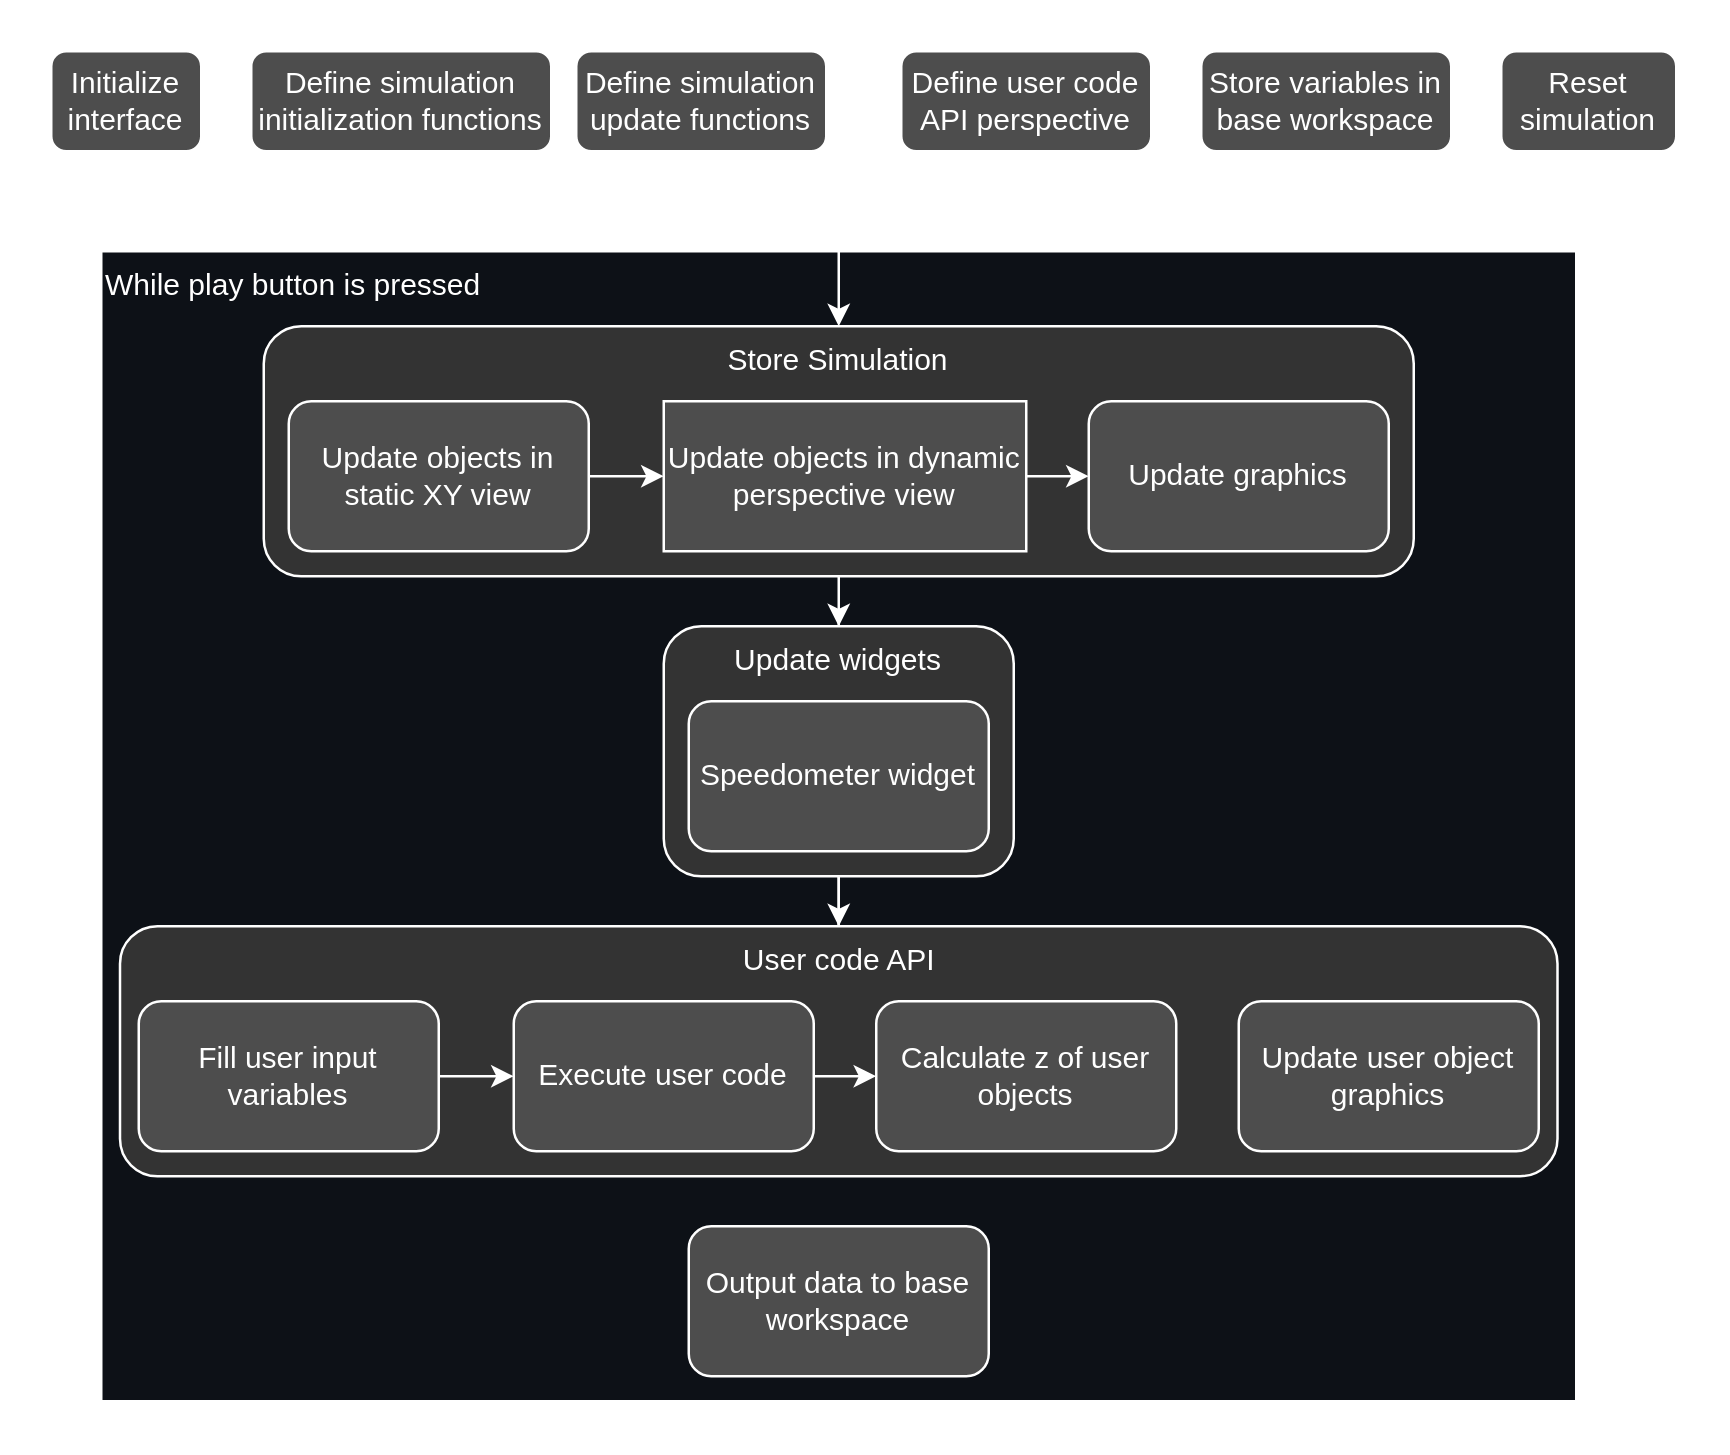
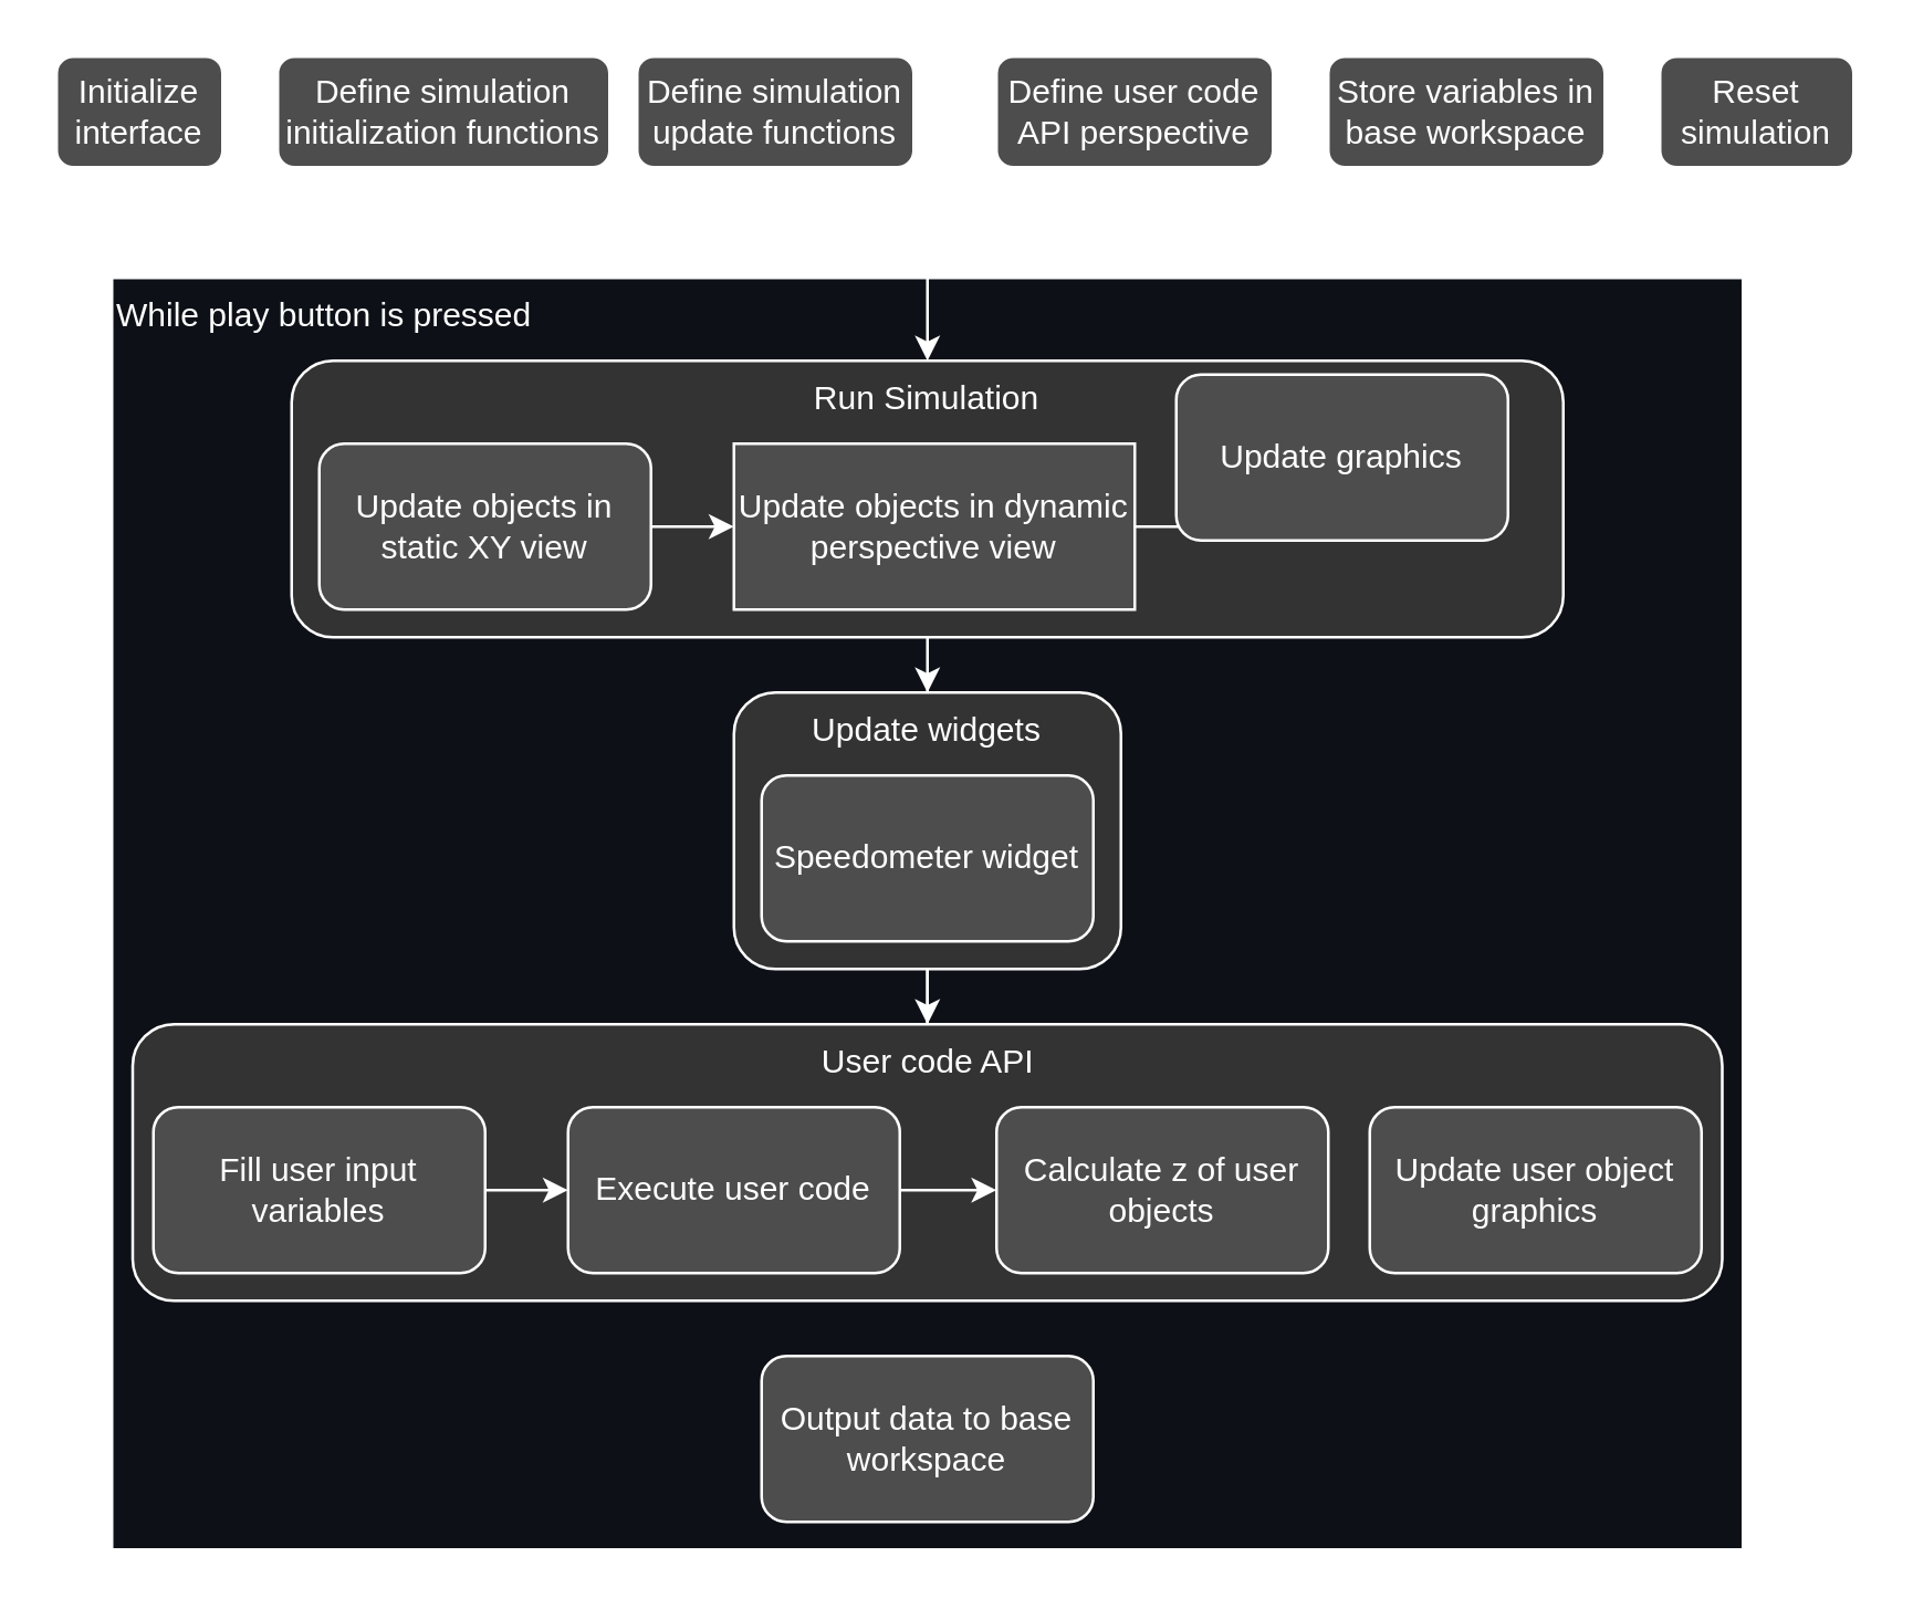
  <mxCell id="0" />
  <mxCell id="1" parent="0" />
  <mxCell id="2" value="While play button is pressed" style="rounded=0;whiteSpace=wrap;html=1;strokeColor=#FFFFFF;fontColor=#FFFFFF;fillColor=#0D1117;fontStyle=0;align=left;verticalAlign=top;" vertex="1" parent="1"><mxGeometry x="40" y="100" width="590" height="460" as="geometry" /></mxCell>
  <mxCell id="3" value="" style="edgeStyle=orthogonalEdgeStyle;rounded=0;orthogonalLoop=1;jettySize=auto;html=1;strokeColor=#FFFFFF;fontColor=#FFFFFF;" edge="1" parent="1" source="4" target="26"><mxGeometry relative="1" as="geometry" /></mxCell>
  <mxCell id="4" value="User code API" style="rounded=1;whiteSpace=wrap;html=1;strokeColor=#FFFFFF;fontColor=#FFFFFF;fillColor=#333333;align=center;verticalAlign=top;" vertex="1" parent="1"><mxGeometry x="47.5" y="370" width="575" height="100" as="geometry" /></mxCell>
  <mxCell id="5" style="edgeStyle=orthogonalEdgeStyle;rounded=0;orthogonalLoop=1;jettySize=auto;html=1;entryX=0.5;entryY=0;entryDx=0;entryDy=0;strokeColor=#FFFFFF;fontColor=#FFFFFF;" edge="1" parent="1" source="6" target="4"><mxGeometry relative="1" as="geometry" /></mxCell>
  <mxCell id="6" value="Update widgets" style="rounded=1;whiteSpace=wrap;html=1;strokeColor=#FFFFFF;fontColor=#FFFFFF;fillColor=#333333;align=center;verticalAlign=top;" vertex="1" parent="1"><mxGeometry x="265" y="250" width="140" height="100" as="geometry" /></mxCell>
  <mxCell id="7" value="" style="edgeStyle=orthogonalEdgeStyle;rounded=0;orthogonalLoop=1;jettySize=auto;html=1;strokeColor=#FFFFFF;fontColor=#FFFFFF;" edge="1" parent="1" source="8" target="6"><mxGeometry relative="1" as="geometry" /></mxCell>
- <mxCell id="8" value="Store Simulation" style="rounded=1;whiteSpace=wrap;html=1;strokeColor=#FFFFFF;fontColor=#FFFFFF;fillColor=#333333;align=center;verticalAlign=top;" vertex="1" parent="1"><mxGeometry x="105" y="130" width="460" height="100" as="geometry" /></mxCell>
+ <mxCell id="8" value="Run Simulation" style="rounded=1;whiteSpace=wrap;html=1;strokeColor=#FFFFFF;fontColor=#FFFFFF;fillColor=#333333;align=center;verticalAlign=top;" vertex="1" parent="1"><mxGeometry x="105" y="130" width="460" height="100" as="geometry" /></mxCell>
  <mxCell id="9" value="" style="edgeStyle=orthogonalEdgeStyle;rounded=0;orthogonalLoop=1;jettySize=auto;html=1;fontColor=#000000;strokeColor=#FFFFFF;" edge="1" parent="1" source="10" target="12"><mxGeometry relative="1" as="geometry" /></mxCell>
  <mxCell id="10" value="Initialize&lt;br&gt;interface" style="rounded=1;whiteSpace=wrap;html=1;fillColor=#4D4D4D;fontColor=#FFFFFF;strokeColor=#FFFFFF;" vertex="1" parent="1"><mxGeometry x="20" y="20" width="60" height="40" as="geometry" /></mxCell>
  <mxCell id="11" value="" style="edgeStyle=orthogonalEdgeStyle;rounded=0;orthogonalLoop=1;jettySize=auto;html=1;fontColor=#000000;strokeColor=#FFFFFF;" edge="1" parent="1" source="12" target="14"><mxGeometry relative="1" as="geometry" /></mxCell>
  <mxCell id="12" value="Define simulation initialization functions" style="whiteSpace=wrap;html=1;fillColor=#4D4D4D;rounded=1;fontColor=#FFFFFF;strokeColor=#FFFFFF;" vertex="1" parent="1"><mxGeometry x="100" y="20" width="120" height="40" as="geometry" /></mxCell>
  <mxCell id="13" value="" style="edgeStyle=orthogonalEdgeStyle;rounded=0;orthogonalLoop=1;jettySize=auto;html=1;fontColor=#000000;strokeColor=#FFFFFF;" edge="1" parent="1" source="14" target="16"><mxGeometry relative="1" as="geometry" /></mxCell>
  <mxCell id="14" value="Define simulation update functions" style="whiteSpace=wrap;html=1;fillColor=#4D4D4D;rounded=1;fontColor=#FFFFFF;strokeColor=#FFFFFF;" vertex="1" parent="1"><mxGeometry x="230" y="20" width="100" height="40" as="geometry" /></mxCell>
  <mxCell id="15" value="" style="edgeStyle=orthogonalEdgeStyle;rounded=0;orthogonalLoop=1;jettySize=auto;html=1;fontColor=#000000;strokeColor=#FFFFFF;" edge="1" parent="1" source="16" target="18"><mxGeometry relative="1" as="geometry" /></mxCell>
  <mxCell id="16" value="Define user code API perspective" style="whiteSpace=wrap;html=1;fillColor=#4D4D4D;rounded=1;fontColor=#FFFFFF;strokeColor=#FFFFFF;" vertex="1" parent="1"><mxGeometry x="360" y="20" width="100" height="40" as="geometry" /></mxCell>
  <mxCell id="17" value="" style="edgeStyle=orthogonalEdgeStyle;rounded=0;orthogonalLoop=1;jettySize=auto;html=1;fontColor=#000000;strokeColor=#FFFFFF;" edge="1" parent="1" source="18" target="8"><mxGeometry relative="1" as="geometry" /></mxCell>
  <mxCell id="18" value="Store variables in base workspace" style="whiteSpace=wrap;html=1;fillColor=#4D4D4D;rounded=1;fontColor=#FFFFFF;strokeColor=#FFFFFF;" vertex="1" parent="1"><mxGeometry x="480" y="20" width="100" height="40" as="geometry" /></mxCell>
  <mxCell id="19" value="Reset simulation" style="whiteSpace=wrap;html=1;fillColor=#4D4D4D;rounded=1;fontColor=#FFFFFF;strokeColor=#FFFFFF;" vertex="1" parent="1"><mxGeometry x="600" y="20" width="70" height="40" as="geometry" /></mxCell>
  <mxCell id="20" style="edgeStyle=orthogonalEdgeStyle;rounded=0;orthogonalLoop=1;jettySize=auto;html=1;exitX=0.5;exitY=1;exitDx=0;exitDy=0;fontColor=#000000;" edge="1" parent="1" source="10" target="10"><mxGeometry relative="1" as="geometry" /></mxCell>
  <mxCell id="21" value="" style="edgeStyle=orthogonalEdgeStyle;rounded=0;orthogonalLoop=1;jettySize=auto;html=1;strokeColor=#FFFFFF;fontColor=#FFFFFF;" edge="1" parent="1" source="22" target="24"><mxGeometry relative="1" as="geometry" /></mxCell>
  <mxCell id="22" value="Update objects in static XY view" style="whiteSpace=wrap;html=1;fillColor=#4D4D4D;strokeColor=#FFFFFF;fontColor=#FFFFFF;rounded=1;" vertex="1" parent="1"><mxGeometry x="115" y="160" width="120" height="60" as="geometry" /></mxCell>
  <mxCell id="23" value="" style="edgeStyle=orthogonalEdgeStyle;rounded=0;orthogonalLoop=1;jettySize=auto;html=1;strokeColor=#FFFFFF;fontColor=#FFFFFF;" edge="1" parent="1" source="24" target="25"><mxGeometry relative="1" as="geometry" /></mxCell>
  <mxCell id="24" value="Update objects in dynamic perspective view" style="whiteSpace=wrap;html=1;fillColor=#4D4D4D;strokeColor=#FFFFFF;fontColor=#FFFFFF;rounded=0;" vertex="1" parent="1"><mxGeometry x="265" y="160" width="145" height="60" as="geometry" /></mxCell>
- <mxCell id="25" value="Update graphics" style="whiteSpace=wrap;html=1;fillColor=#4D4D4D;strokeColor=#FFFFFF;fontColor=#FFFFFF;rounded=1;" vertex="1" parent="1"><mxGeometry x="435" y="160" width="120" height="60" as="geometry" /></mxCell>
+ <mxCell id="25" value="Update graphics" style="whiteSpace=wrap;html=1;fillColor=#4D4D4D;strokeColor=#FFFFFF;fontColor=#FFFFFF;rounded=1;" vertex="1" parent="1"><mxGeometry x="425" y="135" width="120" height="60" as="geometry" /></mxCell>
  <mxCell id="26" value="Speedometer widget" style="whiteSpace=wrap;html=1;fillColor=#4D4D4D;strokeColor=#FFFFFF;fontColor=#FFFFFF;rounded=1;" vertex="1" parent="1"><mxGeometry x="275" y="280" width="120" height="60" as="geometry" /></mxCell>
  <mxCell id="27" value="" style="edgeStyle=orthogonalEdgeStyle;rounded=0;orthogonalLoop=1;jettySize=auto;html=1;strokeColor=#FFFFFF;fontColor=#FFFFFF;" edge="1" parent="1" source="28" target="30"><mxGeometry relative="1" as="geometry" /></mxCell>
  <mxCell id="28" value="Fill user input variables" style="whiteSpace=wrap;html=1;fillColor=#4D4D4D;strokeColor=#FFFFFF;fontColor=#FFFFFF;rounded=1;" vertex="1" parent="1"><mxGeometry x="55" y="400" width="120" height="60" as="geometry" /></mxCell>
  <mxCell id="29" value="" style="edgeStyle=orthogonalEdgeStyle;rounded=0;orthogonalLoop=1;jettySize=auto;html=1;strokeColor=#FFFFFF;fontColor=#FFFFFF;" edge="1" parent="1" source="30" target="31"><mxGeometry relative="1" as="geometry" /></mxCell>
  <mxCell id="30" value="Execute user code" style="whiteSpace=wrap;html=1;fillColor=#4D4D4D;strokeColor=#FFFFFF;fontColor=#FFFFFF;rounded=1;" vertex="1" parent="1"><mxGeometry x="205" y="400" width="120" height="60" as="geometry" /></mxCell>
- <mxCell id="31" value="Calculate z of user objects" style="whiteSpace=wrap;html=1;fillColor=#4D4D4D;strokeColor=#FFFFFF;fontColor=#FFFFFF;rounded=1;" vertex="1" parent="1"><mxGeometry x="350" y="400" width="120" height="60" as="geometry" /></mxCell>
+ <mxCell id="31" value="Calculate z of user objects" style="whiteSpace=wrap;html=1;fillColor=#4D4D4D;strokeColor=#FFFFFF;fontColor=#FFFFFF;rounded=1;" vertex="1" parent="1"><mxGeometry x="360" y="400" width="120" height="60" as="geometry" /></mxCell>
  <mxCell id="32" value="Update user object graphics" style="whiteSpace=wrap;html=1;fillColor=#4D4D4D;strokeColor=#FFFFFF;fontColor=#FFFFFF;rounded=1;" vertex="1" parent="1"><mxGeometry x="495" y="400" width="120" height="60" as="geometry" /></mxCell>
  <mxCell id="33" value="Output data to base workspace" style="whiteSpace=wrap;html=1;fillColor=#4D4D4D;strokeColor=#FFFFFF;fontColor=#FFFFFF;rounded=1;" vertex="1" parent="1"><mxGeometry x="275" y="490" width="120" height="60" as="geometry" /></mxCell>
